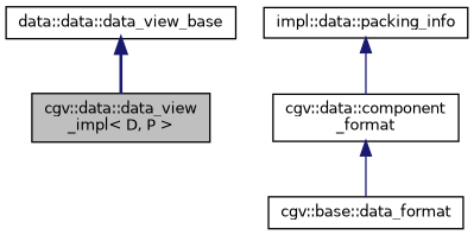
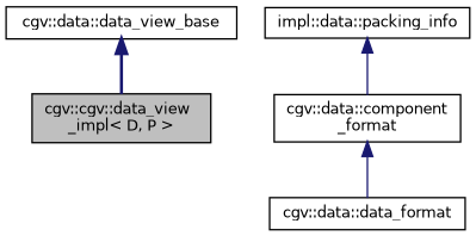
  digraph {
    node [color=black fontname=Helvetica fontsize=10 shape=record]
    edge [color=midnightblue dir=back fontname=Helvetica fontsize=10 labelfontname=Helvetica labelfontsize=10 style=solid]
-   n1 [fillcolor=grey75 fontcolor=black height=0.2 label="cgv::data::data_view\l_impl\< D, P \>" style=filled width=0.4]
-   n2 [height=0.2 label="data::data::data_view_base" width=0.4]
-   n3 [height=0.2 label="cgv::base::data_format" width=0.4]
+   n1 [fillcolor=grey75 fontcolor=black height=0.2 label="cgv::cgv::data_view\l_impl\< D, P \>" style=filled width=0.4]
+   n2 [height=0.2 label="cgv::data::data_view_base" width=0.4]
+   n3 [height=0.2 label="cgv::data::data_format" width=0.4]
    n4 [height=0.2 label="cgv::data::component\l_format" width=0.4]
    n5 [height=0.2 label="impl::data::packing_info" width=0.4]
    n2 -> n1 [style=bold]
    n4 -> n3
    n5 -> n4
  }
